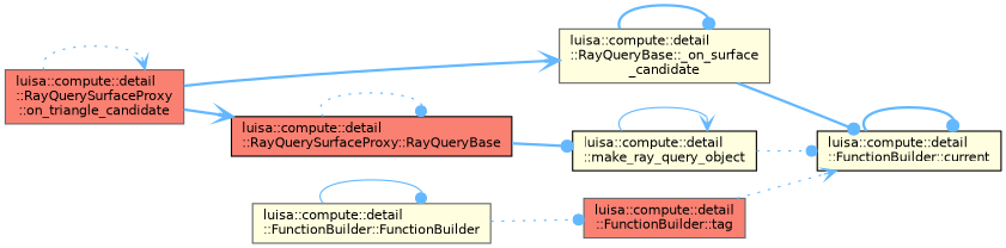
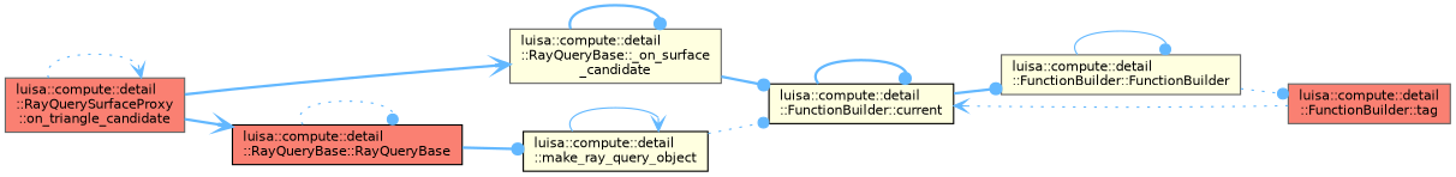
  digraph {
    rankdir=LR
    node [color=gray40 fillcolor=lightyellow fontname=Helvetica fontsize=10 shape=box style=filled]
    edge [arrowhead=dot color=steelblue1 fontname=Helvetica fontsize=10 labelfontname=Helvetica labelfontsize=10 style=bold]
    n1 [fillcolor=salmon fontcolor=black height=0.2 label="luisa::compute::detail\l::RayQuerySurfaceProxy\l::on_triangle_candidate" width=0.4]
    n2 [height=0.2 label="luisa::compute::detail\l::RayQueryBase::_on_surface\l_candidate" width=0.4]
-   n3 [color=black fillcolor=salmon height=0.2 label="luisa::compute::detail\l::RayQuerySurfaceProxy::RayQueryBase" width=0.4]
+   n3 [color=black fillcolor=salmon height=0.2 label="luisa::compute::detail\l::RayQueryBase::RayQueryBase" width=0.4]
    n4 [color=black height=0.2 label="luisa::compute::detail\l::FunctionBuilder::current" width=0.4]
    n5 [color=black height=0.2 label="luisa::compute::detail\l::make_ray_query_object" width=0.4]
    n6 [height=0.2 label="luisa::compute::detail\l::FunctionBuilder::FunctionBuilder" width=0.4]
    n7 [fillcolor=salmon height=0.2 label="luisa::compute::detail\l::FunctionBuilder::tag" width=0.4]
    n1 -> n1 [arrowhead=vee style=dotted]
    n1 -> n2 [arrowhead=vee]
    n1 -> n3 [arrowhead=vee]
    n2 -> n2
    n2 -> n4
    n3 -> n3 [style=dotted]
    n3 -> n5
    n4 -> n4
+   n4 -> n6
    n5 -> n4 [style=dotted]
    n5 -> n5 [arrowhead=vee style=solid]
    n6 -> n6 [style=solid]
    n6 -> n7 [style=dotted]
    n7 -> n4 [arrowhead=vee style=dotted]
  }
